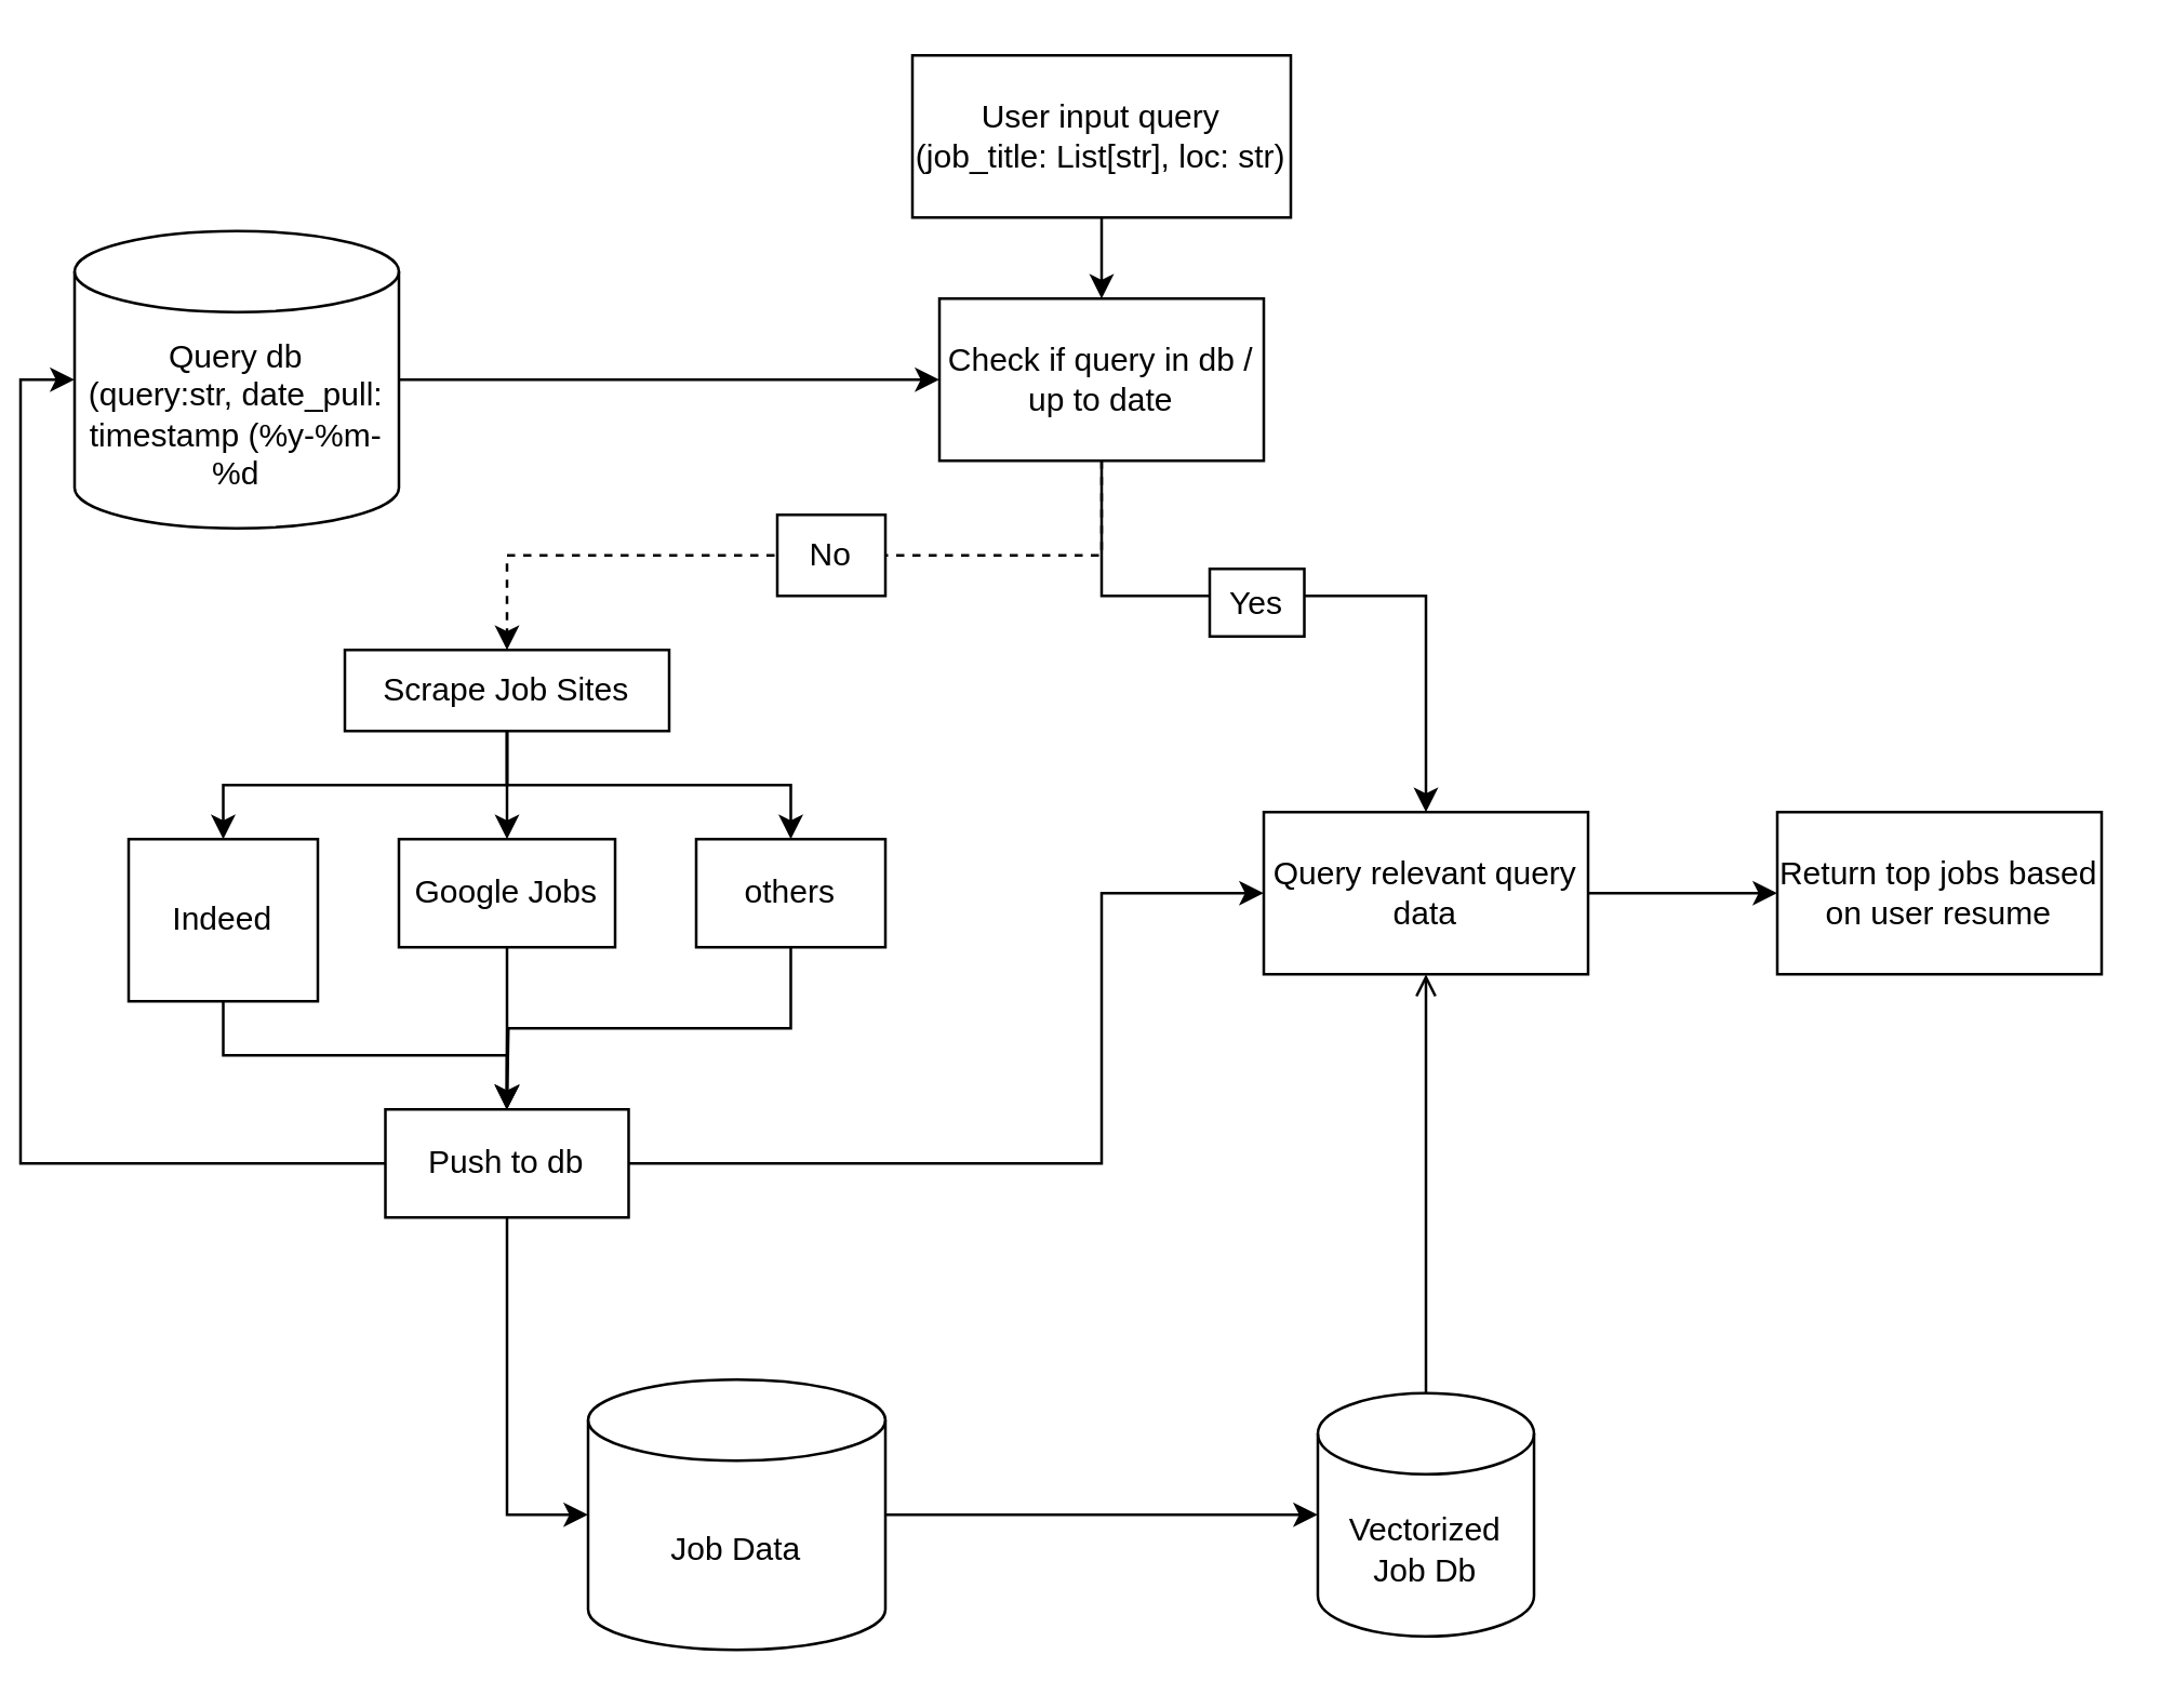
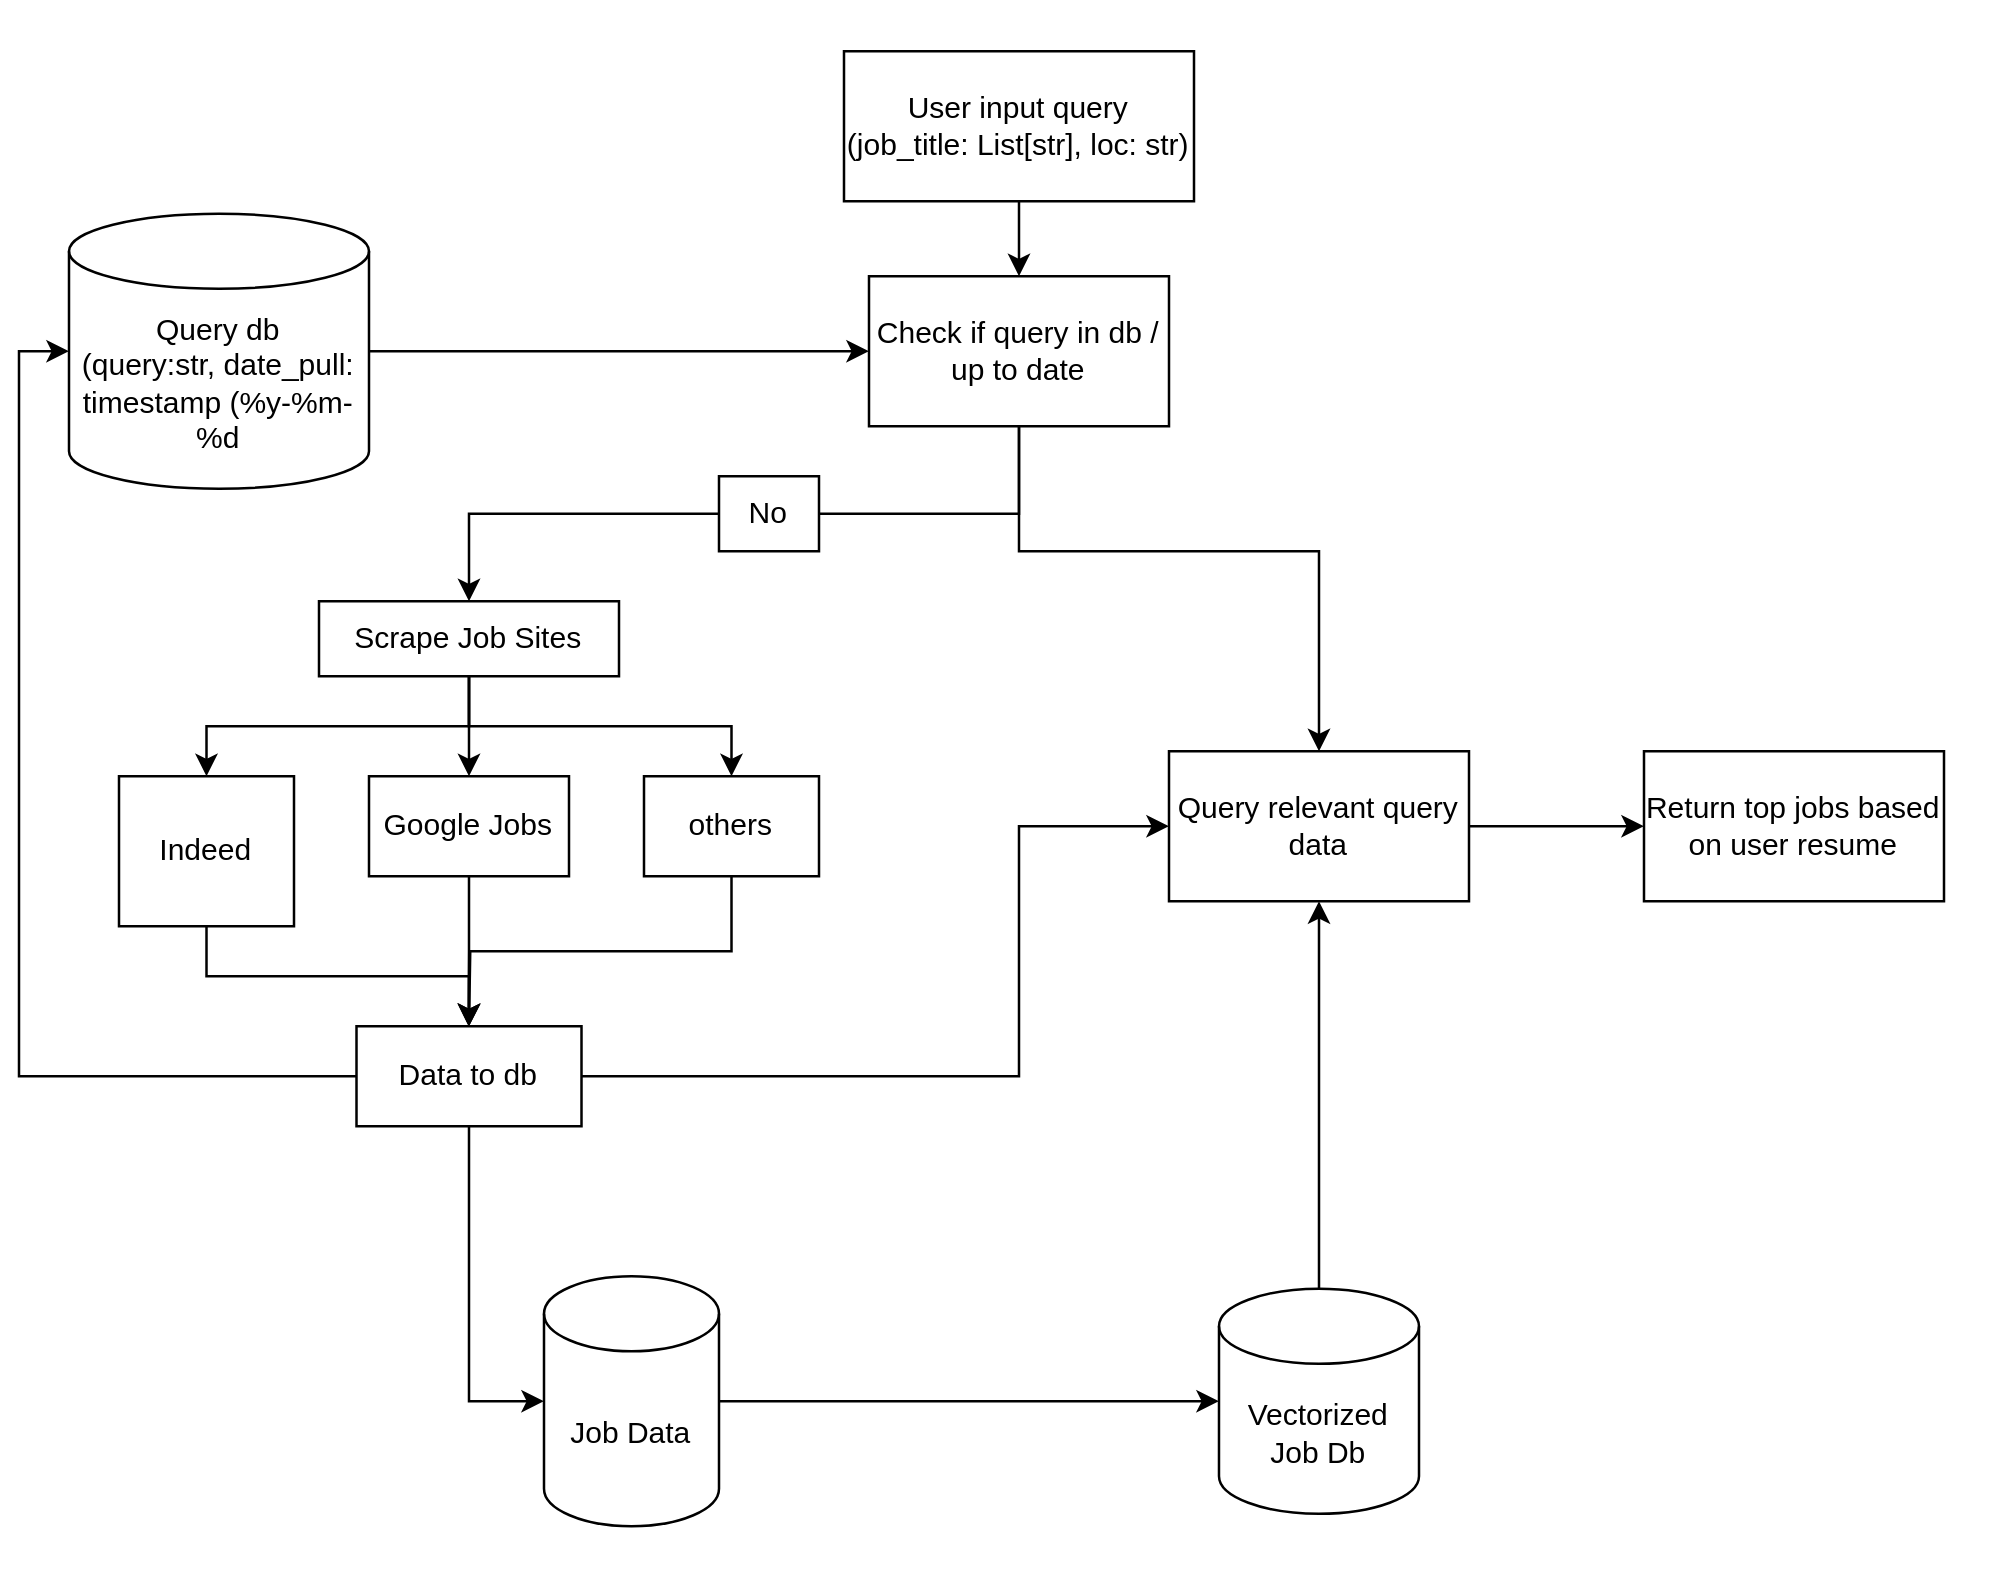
  <mxCell id="0" />
  <mxCell id="1" parent="0" />
  <mxCell id="2" style="edgeStyle=orthogonalEdgeStyle;rounded=0;orthogonalLoop=1;jettySize=auto;html=1;exitX=0.5;exitY=1;exitDx=0;exitDy=0;entryX=0.5;entryY=0;entryDx=0;entryDy=0;" edge="1" parent="1" source="3" target="18"><mxGeometry relative="1" as="geometry" /></mxCell>
  <mxCell id="3" value="User input query&lt;div&gt;(job_title: List[str], loc: str)&lt;/div&gt;" style="rounded=0;whiteSpace=wrap;html=1;" vertex="1" parent="1"><mxGeometry x="330" y="20" width="140" height="60" as="geometry" /></mxCell>
  <mxCell id="4" style="edgeStyle=orthogonalEdgeStyle;rounded=0;orthogonalLoop=1;jettySize=auto;html=1;exitX=0.5;exitY=1;exitDx=0;exitDy=0;entryX=0.5;entryY=0;entryDx=0;entryDy=0;" edge="1" parent="1" source="5" target="22"><mxGeometry relative="1" as="geometry" /></mxCell>
  <mxCell id="5" value="Indeed" style="rounded=0;whiteSpace=wrap;html=1;" vertex="1" parent="1"><mxGeometry x="40" y="310" width="70" height="60" as="geometry" /></mxCell>
  <mxCell id="6" style="edgeStyle=orthogonalEdgeStyle;rounded=0;orthogonalLoop=1;jettySize=auto;html=1;exitX=0.5;exitY=1;exitDx=0;exitDy=0;" edge="1" parent="1" source="9" target="11"><mxGeometry relative="1" as="geometry" /></mxCell>
  <mxCell id="7" style="edgeStyle=orthogonalEdgeStyle;rounded=0;orthogonalLoop=1;jettySize=auto;html=1;exitX=0.5;exitY=1;exitDx=0;exitDy=0;entryX=0.5;entryY=0;entryDx=0;entryDy=0;" edge="1" parent="1" source="9" target="5"><mxGeometry relative="1" as="geometry" /></mxCell>
  <mxCell id="8" style="edgeStyle=orthogonalEdgeStyle;rounded=0;orthogonalLoop=1;jettySize=auto;html=1;exitX=0.5;exitY=1;exitDx=0;exitDy=0;" edge="1" parent="1" source="9" target="13"><mxGeometry relative="1" as="geometry" /></mxCell>
  <mxCell id="9" value="Scrape Job Sites" style="rounded=0;whiteSpace=wrap;html=1;" vertex="1" parent="1"><mxGeometry x="120" y="240" width="120" height="30" as="geometry" /></mxCell>
  <mxCell id="10" style="edgeStyle=orthogonalEdgeStyle;rounded=0;orthogonalLoop=1;jettySize=auto;html=1;exitX=0.5;exitY=1;exitDx=0;exitDy=0;" edge="1" parent="1" source="11"><mxGeometry relative="1" as="geometry"><mxPoint x="179.826" y="410" as="targetPoint" /></mxGeometry></mxCell>
  <mxCell id="11" value="Google Jobs" style="rounded=0;whiteSpace=wrap;html=1;" vertex="1" parent="1"><mxGeometry x="140" y="310" width="80" height="40" as="geometry" /></mxCell>
  <mxCell id="12" style="edgeStyle=orthogonalEdgeStyle;rounded=0;orthogonalLoop=1;jettySize=auto;html=1;exitX=0.5;exitY=1;exitDx=0;exitDy=0;" edge="1" parent="1" source="13"><mxGeometry relative="1" as="geometry"><mxPoint x="180" y="410" as="targetPoint" /></mxGeometry></mxCell>
  <mxCell id="13" value="others" style="rounded=0;whiteSpace=wrap;html=1;" vertex="1" parent="1"><mxGeometry x="250" y="310" width="70" height="40" as="geometry" /></mxCell>
  <mxCell id="14" style="edgeStyle=orthogonalEdgeStyle;rounded=0;orthogonalLoop=1;jettySize=auto;html=1;exitX=1;exitY=0.5;exitDx=0;exitDy=0;exitPerimeter=0;entryX=0;entryY=0.5;entryDx=0;entryDy=0;" edge="1" parent="1" source="15" target="18"><mxGeometry relative="1" as="geometry" /></mxCell>
  <mxCell id="15" value="Query db&lt;div&gt;(query:str, date_pull: timestamp (%y-%m-%d&lt;/div&gt;" style="shape=cylinder3;whiteSpace=wrap;html=1;boundedLbl=1;backgroundOutline=1;size=15;" vertex="1" parent="1"><mxGeometry x="20" y="85" width="120" height="110" as="geometry" /></mxCell>
- <mxCell id="16" style="edgeStyle=orthogonalEdgeStyle;rounded=0;orthogonalLoop=1;jettySize=auto;html=1;exitX=0.5;exitY=1;exitDx=0;exitDy=0;entryX=0.5;entryY=0;entryDx=0;entryDy=0;dashed=1;" edge="1" parent="1" source="18" target="9"><mxGeometry relative="1" as="geometry" /></mxCell>
+ <mxCell id="16" style="edgeStyle=orthogonalEdgeStyle;rounded=0;orthogonalLoop=1;jettySize=auto;html=1;exitX=0.5;exitY=1;exitDx=0;exitDy=0;entryX=0.5;entryY=0;entryDx=0;entryDy=0;" edge="1" parent="1" source="18" target="9"><mxGeometry relative="1" as="geometry" /></mxCell>
  <mxCell id="17" style="edgeStyle=orthogonalEdgeStyle;rounded=0;orthogonalLoop=1;jettySize=auto;html=1;exitX=0.5;exitY=1;exitDx=0;exitDy=0;entryX=0.5;entryY=0;entryDx=0;entryDy=0;" edge="1" parent="1" source="18" target="25"><mxGeometry relative="1" as="geometry"><Array as="points"><mxPoint x="400" y="220" /><mxPoint x="520" y="220" /></Array></mxGeometry></mxCell>
  <mxCell id="18" value="Check if query in db / up to date" style="rounded=0;whiteSpace=wrap;html=1;" vertex="1" parent="1"><mxGeometry x="340" y="110" width="120" height="60" as="geometry" /></mxCell>
  <mxCell id="19" value="No" style="rounded=0;whiteSpace=wrap;html=1;" vertex="1" parent="1"><mxGeometry x="280" y="190" width="40" height="30" as="geometry" /></mxCell>
- <mxCell id="20" value="Job Data" style="shape=cylinder3;whiteSpace=wrap;html=1;boundedLbl=1;backgroundOutline=1;size=15;" vertex="1" parent="1"><mxGeometry x="210" y="510" width="110" height="100" as="geometry" /></mxCell>
+ <mxCell id="20" value="Job Data" style="shape=cylinder3;whiteSpace=wrap;html=1;boundedLbl=1;backgroundOutline=1;size=15;" vertex="1" parent="1"><mxGeometry x="210" y="510" width="70" height="100" as="geometry" /></mxCell>
  <mxCell id="21" style="edgeStyle=orthogonalEdgeStyle;rounded=0;orthogonalLoop=1;jettySize=auto;html=1;exitX=1;exitY=0.5;exitDx=0;exitDy=0;entryX=0;entryY=0.5;entryDx=0;entryDy=0;" edge="1" parent="1" source="22" target="25"><mxGeometry relative="1" as="geometry"><Array as="points"><mxPoint x="400" y="430" /><mxPoint x="400" y="330" /></Array></mxGeometry></mxCell>
- <mxCell id="22" value="Push to db" style="rounded=0;whiteSpace=wrap;html=1;" vertex="1" parent="1"><mxGeometry x="135" y="410" width="90" height="40" as="geometry" /></mxCell>
+ <mxCell id="22" value="Data to db" style="rounded=0;whiteSpace=wrap;html=1;" vertex="1" parent="1"><mxGeometry x="135" y="410" width="90" height="40" as="geometry" /></mxCell>
  <mxCell id="23" style="edgeStyle=orthogonalEdgeStyle;rounded=0;orthogonalLoop=1;jettySize=auto;html=1;exitX=0.5;exitY=1;exitDx=0;exitDy=0;entryX=0;entryY=0.5;entryDx=0;entryDy=0;entryPerimeter=0;" edge="1" parent="1" source="22" target="20"><mxGeometry relative="1" as="geometry" /></mxCell>
  <mxCell id="24" style="edgeStyle=orthogonalEdgeStyle;rounded=0;orthogonalLoop=1;jettySize=auto;html=1;exitX=1;exitY=0.5;exitDx=0;exitDy=0;entryX=0;entryY=0.5;entryDx=0;entryDy=0;" edge="1" parent="1" source="25" target="28"><mxGeometry relative="1" as="geometry" /></mxCell>
  <mxCell id="25" value="Query relevant query data" style="rounded=0;whiteSpace=wrap;html=1;" vertex="1" parent="1"><mxGeometry x="460" y="300" width="120" height="60" as="geometry" /></mxCell>
- <mxCell id="26" value="Yes" style="rounded=0;whiteSpace=wrap;html=1;" vertex="1" parent="1"><mxGeometry x="440" y="210" width="35" height="25" as="geometry" /></mxCell>
  <mxCell id="27" style="edgeStyle=orthogonalEdgeStyle;rounded=0;orthogonalLoop=1;jettySize=auto;html=1;exitX=0;exitY=0.5;exitDx=0;exitDy=0;entryX=0;entryY=0.5;entryDx=0;entryDy=0;entryPerimeter=0;" edge="1" parent="1" source="22" target="15"><mxGeometry relative="1" as="geometry" /></mxCell>
  <mxCell id="28" value="Return top jobs based on user resume" style="rounded=0;whiteSpace=wrap;html=1;" vertex="1" parent="1"><mxGeometry x="650" y="300" width="120" height="60" as="geometry" /></mxCell>
- <mxCell id="29" style="edgeStyle=orthogonalEdgeStyle;rounded=0;orthogonalLoop=1;jettySize=auto;html=1;exitX=0.5;exitY=0;exitDx=0;exitDy=0;exitPerimeter=0;entryX=0.5;entryY=1;entryDx=0;entryDy=0;endArrow=open;" edge="1" parent="1" source="30" target="25"><mxGeometry relative="1" as="geometry" /></mxCell>
+ <mxCell id="29" style="edgeStyle=orthogonalEdgeStyle;rounded=0;orthogonalLoop=1;jettySize=auto;html=1;exitX=0.5;exitY=0;exitDx=0;exitDy=0;exitPerimeter=0;entryX=0.5;entryY=1;entryDx=0;entryDy=0;" edge="1" parent="1" source="30" target="25"><mxGeometry relative="1" as="geometry" /></mxCell>
  <mxCell id="30" value="Vectorized Job Db" style="shape=cylinder3;whiteSpace=wrap;html=1;boundedLbl=1;backgroundOutline=1;size=15;" vertex="1" parent="1"><mxGeometry x="480" y="515" width="80" height="90" as="geometry" /></mxCell>
  <mxCell id="31" style="edgeStyle=orthogonalEdgeStyle;rounded=0;orthogonalLoop=1;jettySize=auto;html=1;exitX=1;exitY=0.5;exitDx=0;exitDy=0;exitPerimeter=0;entryX=0;entryY=0.5;entryDx=0;entryDy=0;entryPerimeter=0;" edge="1" parent="1" source="20" target="30"><mxGeometry relative="1" as="geometry" /></mxCell>
